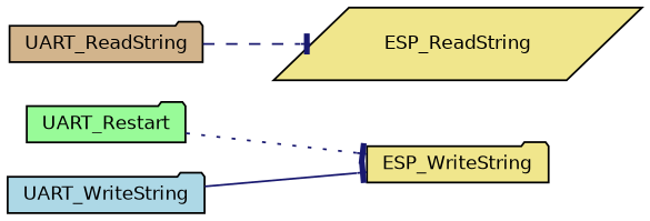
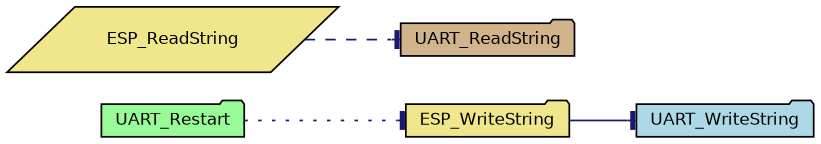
  digraph {
    rankdir=LR
    node [color=black fillcolor=khaki fontname=Helvetica fontsize=10 shape=folder style=filled]
    edge [arrowhead=tee color=midnightblue fontname=Helvetica fontsize=10 labelfontname=Helvetica labelfontsize=10]
    n1 [fillcolor=palegreen fontcolor=black height=0.2 label=UART_Restart width=0.4]
    n2 [height=0.2 label=ESP_WriteString width=0.4]
    n3 [fillcolor=lightblue height=0.2 label=UART_WriteString width=0.4]
    n4 [height=0.2 label=ESP_ReadString shape=parallelogram width=0.4]
    n5 [fillcolor=tan height=0.2 label=UART_ReadString width=0.4]
    n1 -> n2 [style=dotted]
-   n3 -> n2 [style=solid]
-   n5 -> n4 [style=dashed]
+   n2 -> n3 [style=solid]
+   n4 -> n5 [style=dashed]
  }
